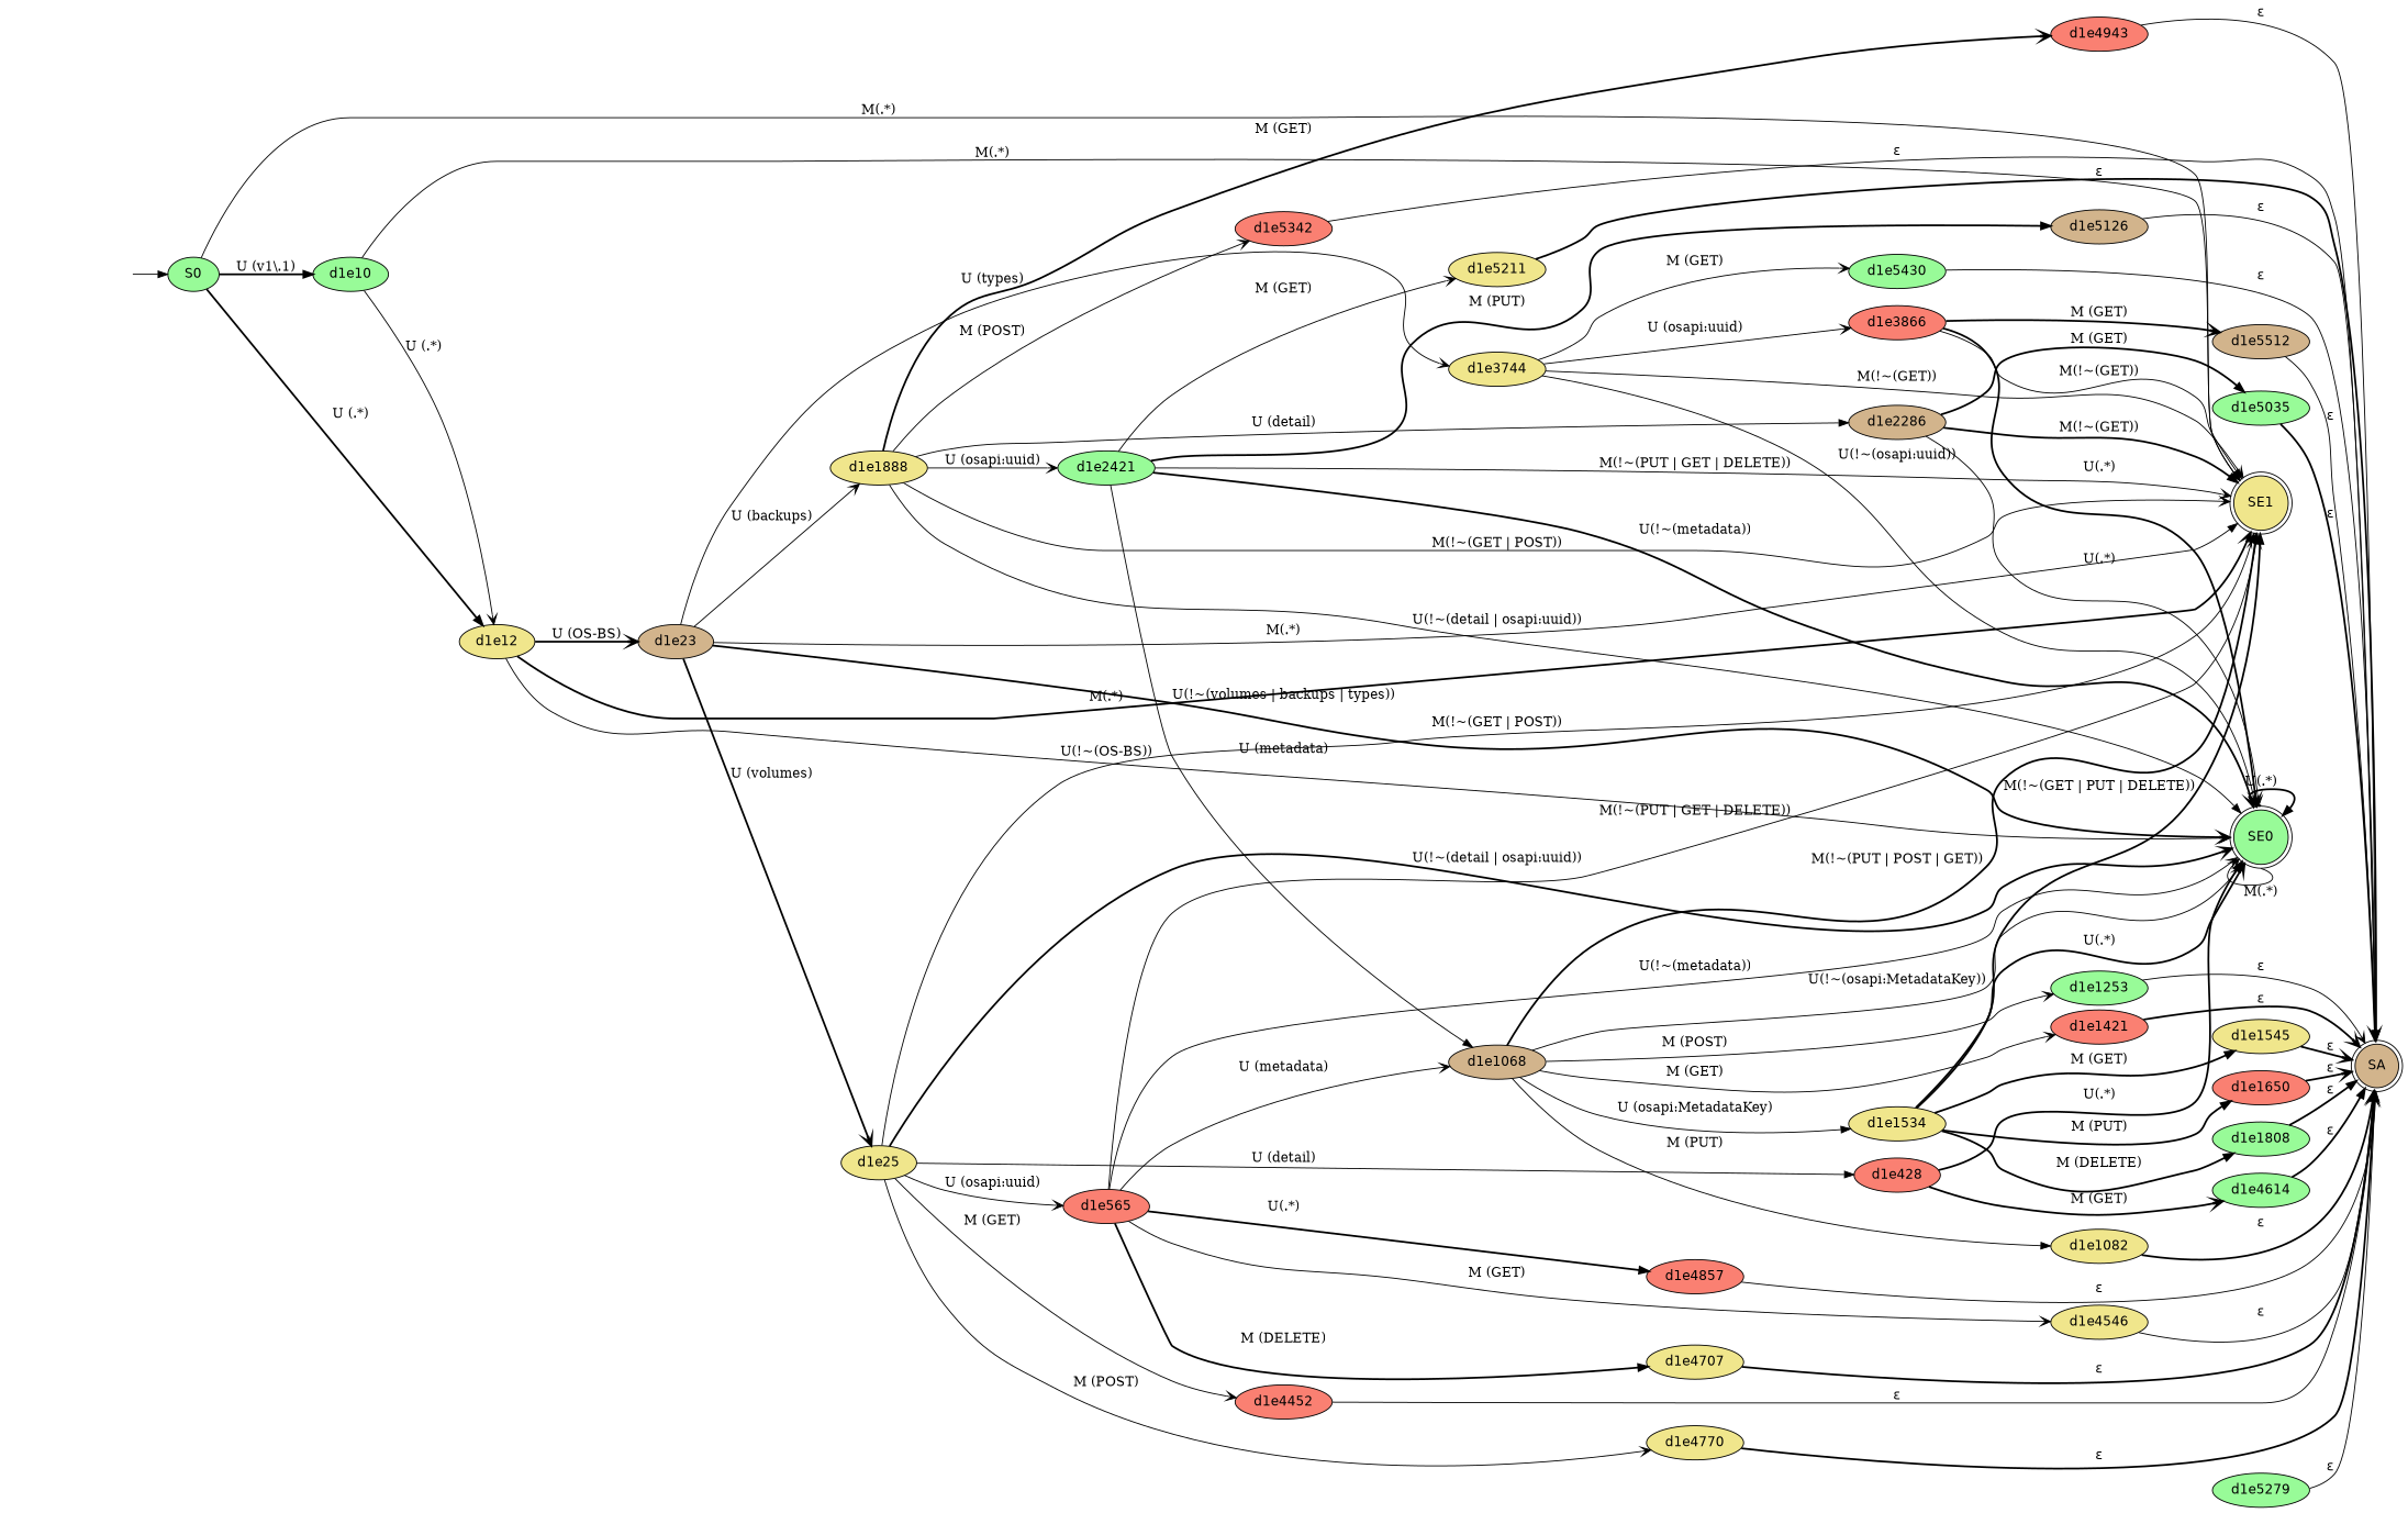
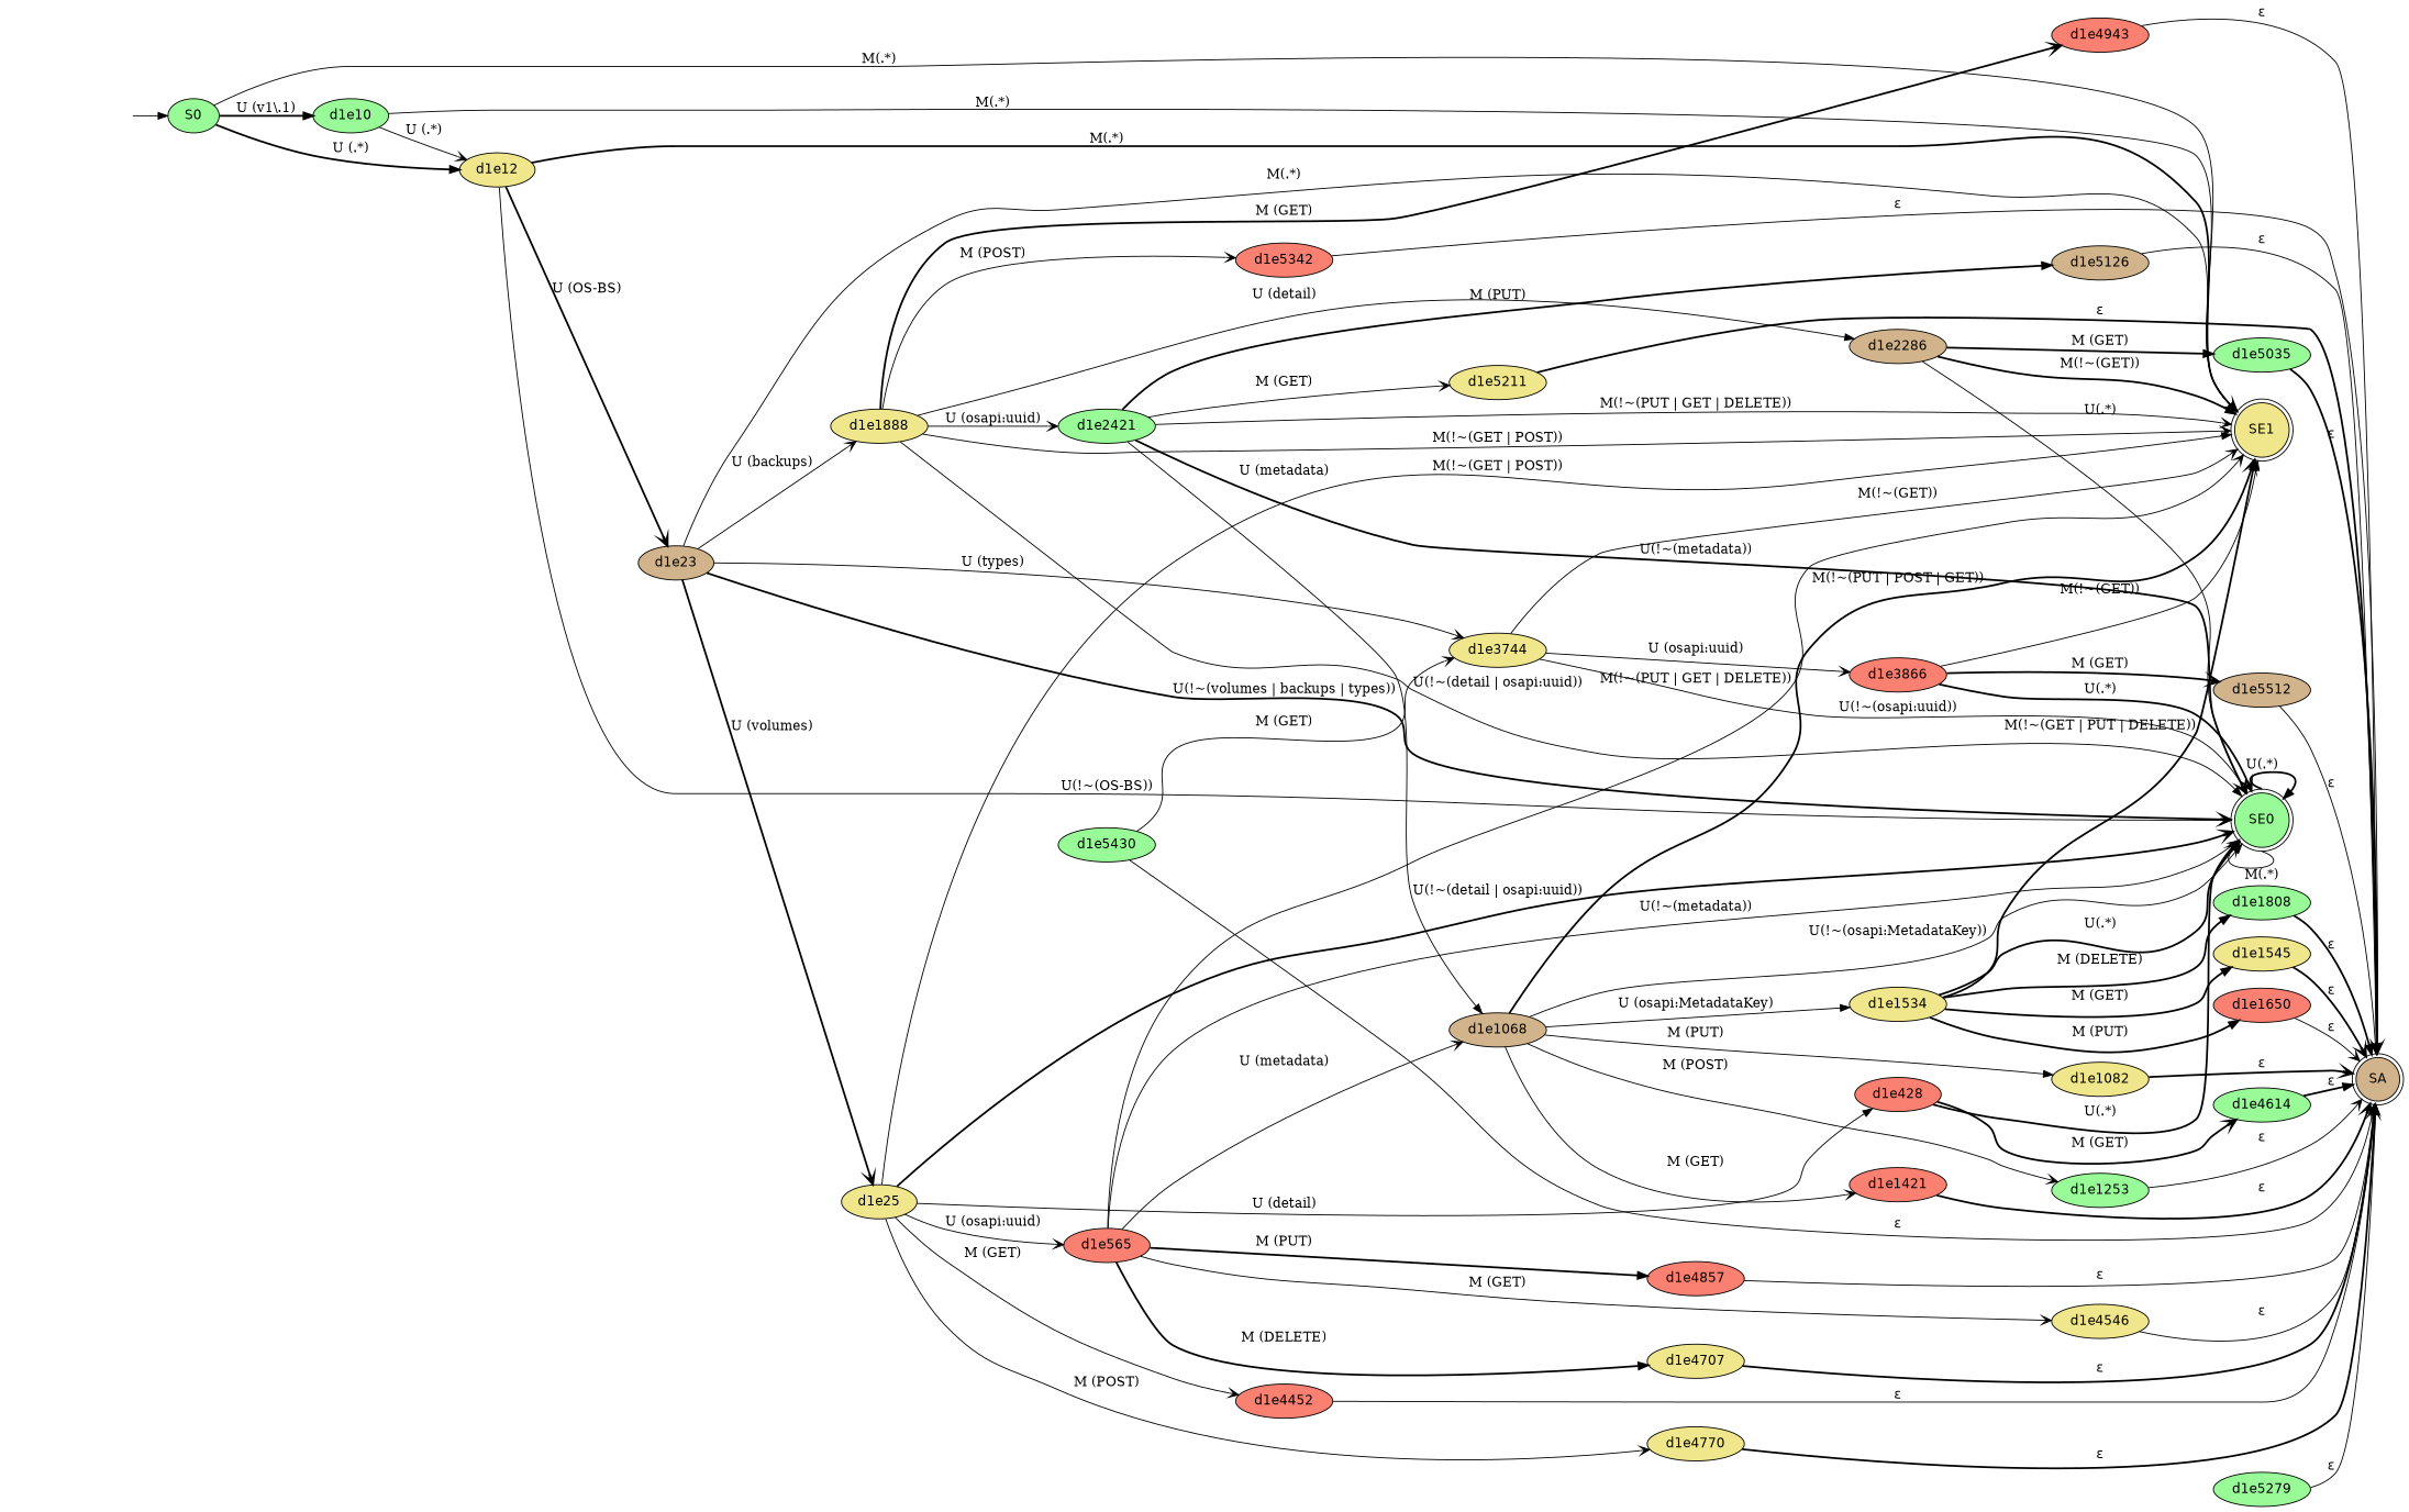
  digraph {
    fontname=Helvetica
    labelloc=b
    rankdir=LR
    node [fillcolor=khaki fontname=Helvetica shape=ellipse style=filled]
    edge [arrowhead=vee style=solid]
    REAL_START [fillcolor="#EEEEEE" style=invis]
    n2 [fillcolor=palegreen label=S0]
    n3 [fillcolor=palegreen label=d1e10]
    n4 [label=d1e12]
    n5 [label=SE1 shape=doublecircle]
    n6 [fillcolor=tan label=d1e23]
    n7 [fillcolor=palegreen label=SE0 shape=doublecircle]
    n8 [label=d1e25]
    n9 [label=d1e1888]
    n10 [label=d1e3744]
    n11 [fillcolor=salmon label=d1e428]
    n12 [fillcolor=salmon label=d1e565]
    n13 [fillcolor=salmon label=d1e4452]
    n14 [label=d1e4770]
    n15 [fillcolor=tan label=d1e2286]
    n16 [fillcolor=palegreen label=d1e2421]
    n17 [fillcolor=salmon label=d1e4943]
    n18 [fillcolor=salmon label=d1e5342]
    n19 [fillcolor=salmon label=d1e3866]
    n20 [fillcolor=palegreen label=d1e5430]
    n21 [fillcolor=palegreen label=d1e4614]
    n22 [fillcolor=tan label=d1e1068]
    n23 [fillcolor=salmon label=d1e4857]
    n24 [label=d1e4546]
    n25 [label=d1e4707]
    n26 [fillcolor=tan label=SA shape=doublecircle]
    n27 [fillcolor=palegreen label=d1e5035]
    n28 [fillcolor=tan label=d1e5126]
    n29 [label=d1e5211]
    n30 [fillcolor=tan label=d1e5512]
    n31 [label=d1e1534]
    n32 [label=d1e1082]
    n33 [fillcolor=palegreen label=d1e1253]
    n34 [fillcolor=salmon label=d1e1421]
    n35 [label=d1e1545]
    n36 [fillcolor=salmon label=d1e1650]
    n37 [fillcolor=palegreen label=d1e1808]
    n38 [fillcolor=palegreen label=d1e5279]
    subgraph sub_1 {
      rank=source
      REAL_START
    }
    subgraph sub_2 {
      rank=same
      n2
    }
    REAL_START -> n2 [arrowhead=normal]
    n2 -> n3 [arrowhead=normal label="U (v1\\.1)" style=bold]
    n2 -> n4 [arrowhead=normal label="U (.*)" style=bold]
    n2 -> n5 [arrowhead=normal label="M(.*)"]
    n3 -> n4 [label="U (.*)"]
    n3 -> n5 [label="M(.*)"]
    n4 -> n5 [label="M(.*)" style=bold]
    n4 -> n6 [label="U (OS-BS)" style=bold]
    n4 -> n7 [label="U(!~(OS-BS))"]
    n6 -> n5 [arrowhead=normal label="M(.*)"]
    n6 -> n7 [label="U(!~(volumes | backups | types))" style=bold]
    n6 -> n8 [label="U (volumes)" style=bold]
    n6 -> n9 [label="U (backups)"]
    n6 -> n10 [label="U (types)"]
    n7 -> n7 [arrowhead=normal headport=ne label="U(.*)" style=bold tailport=n]
    n7 -> n7 [headport=sw label="M(.*)" tailport=s]
    n8 -> n5 [arrowhead=normal label="M(!~(GET | POST))"]
    n8 -> n7 [label="U(!~(detail | osapi:uuid))" style=bold]
    n8 -> n11 [arrowhead=normal label="U (detail)"]
    n8 -> n12 [label="U (osapi:uuid)"]
    n8 -> n13 [label="M (GET)"]
    n8 -> n14 [label="M (POST)"]
    n9 -> n5 [label="M(!~(GET | POST))"]
    n9 -> n7 [arrowhead=normal label="U(!~(detail | osapi:uuid))"]
    n9 -> n15 [arrowhead=normal label="U (detail)"]
    n9 -> n16 [label="U (osapi:uuid)"]
    n9 -> n17 [label="M (GET)" style=bold]
    n9 -> n18 [label="M (POST)"]
    n10 -> n5 [label="M(!~(GET))"]
    n10 -> n7 [label="U(!~(osapi:uuid))"]
    n10 -> n19 [label="U (osapi:uuid)"]
-   n10 -> n20 [label="M (GET)"]
+   n20 -> n10 [label="M (GET)"]
    n11 -> n7 [arrowhead=normal label="U(.*)" style=bold]
    n11 -> n21 [label="M (GET)" style=bold]
    n12 -> n5 [label="M(!~(PUT | GET | DELETE))"]
    n12 -> n7 [label="U(!~(metadata))"]
    n12 -> n22 [label="U (metadata)"]
-   n12 -> n23 [arrowhead=normal label="U(.*)" style=bold]
+   n12 -> n23 [arrowhead=normal label="M (PUT)" style=bold]
    n12 -> n24 [label="M (GET)"]
    n12 -> n25 [arrowhead=normal label="M (DELETE)" style=bold]
    n13 -> n26 [arrowhead=normal label="ε"]
    n14 -> n26 [arrowhead=normal label="ε" style=bold]
    n15 -> n5 [arrowhead=normal label="M(!~(GET))" style=bold]
    n15 -> n7 [label="U(.*)"]
    n15 -> n27 [arrowhead=normal label="M (GET)" style=bold]
    n16 -> n5 [label="M(!~(PUT | GET | DELETE))"]
    n16 -> n7 [label="U(!~(metadata))" style=bold]
    n16 -> n22 [arrowhead=normal label="U (metadata)"]
    n16 -> n28 [arrowhead=normal label="M (PUT)" style=bold]
    n16 -> n29 [label="M (GET)"]
    n17 -> n26 [arrowhead=normal label="ε"]
    n18 -> n26 [label="ε"]
    n19 -> n5 [arrowhead=normal label="M(!~(GET))"]
    n19 -> n7 [label="U(.*)" style=bold]
    n19 -> n30 [label="M (GET)" style=bold]
    n20 -> n26 [arrowhead=normal label="ε"]
    n21 -> n26 [arrowhead=normal label="ε" style=bold]
    n22 -> n5 [label="M(!~(PUT | POST | GET))" style=bold]
    n22 -> n7 [arrowhead=normal label="U(!~(osapi:MetadataKey))"]
    n22 -> n31 [arrowhead=normal label="U (osapi:MetadataKey)"]
    n22 -> n32 [arrowhead=normal label="M (PUT)"]
    n22 -> n33 [label="M (POST)"]
    n22 -> n34 [label="M (GET)"]
    n23 -> n26 [arrowhead=normal label="ε"]
    n24 -> n26 [arrowhead=normal label="ε"]
    n25 -> n26 [label="ε" style=bold]
    n27 -> n26 [label="ε" style=bold]
    n28 -> n26 [label="ε"]
    n29 -> n26 [arrowhead=normal label="ε" style=bold]
    n30 -> n26 [label="ε"]
    n31 -> n5 [arrowhead=normal label="M(!~(GET | PUT | DELETE))" style=bold]
    n31 -> n7 [label="U(.*)" style=bold]
    n31 -> n35 [arrowhead=normal label="M (GET)" style=bold]
    n31 -> n36 [arrowhead=normal label="M (PUT)" style=bold]
    n31 -> n37 [arrowhead=normal label="M (DELETE)" style=bold]
    n32 -> n26 [label="ε" style=bold]
    n33 -> n26 [label="ε"]
    n34 -> n26 [label="ε" style=bold]
    n35 -> n26 [label="ε" style=bold]
-   n36 -> n26 [label="ε" style=bold]
+   n36 -> n26 [label="ε"]
    n37 -> n26 [arrowhead=normal label="ε" style=bold]
    n38 -> n26 [label="ε"]
  }
